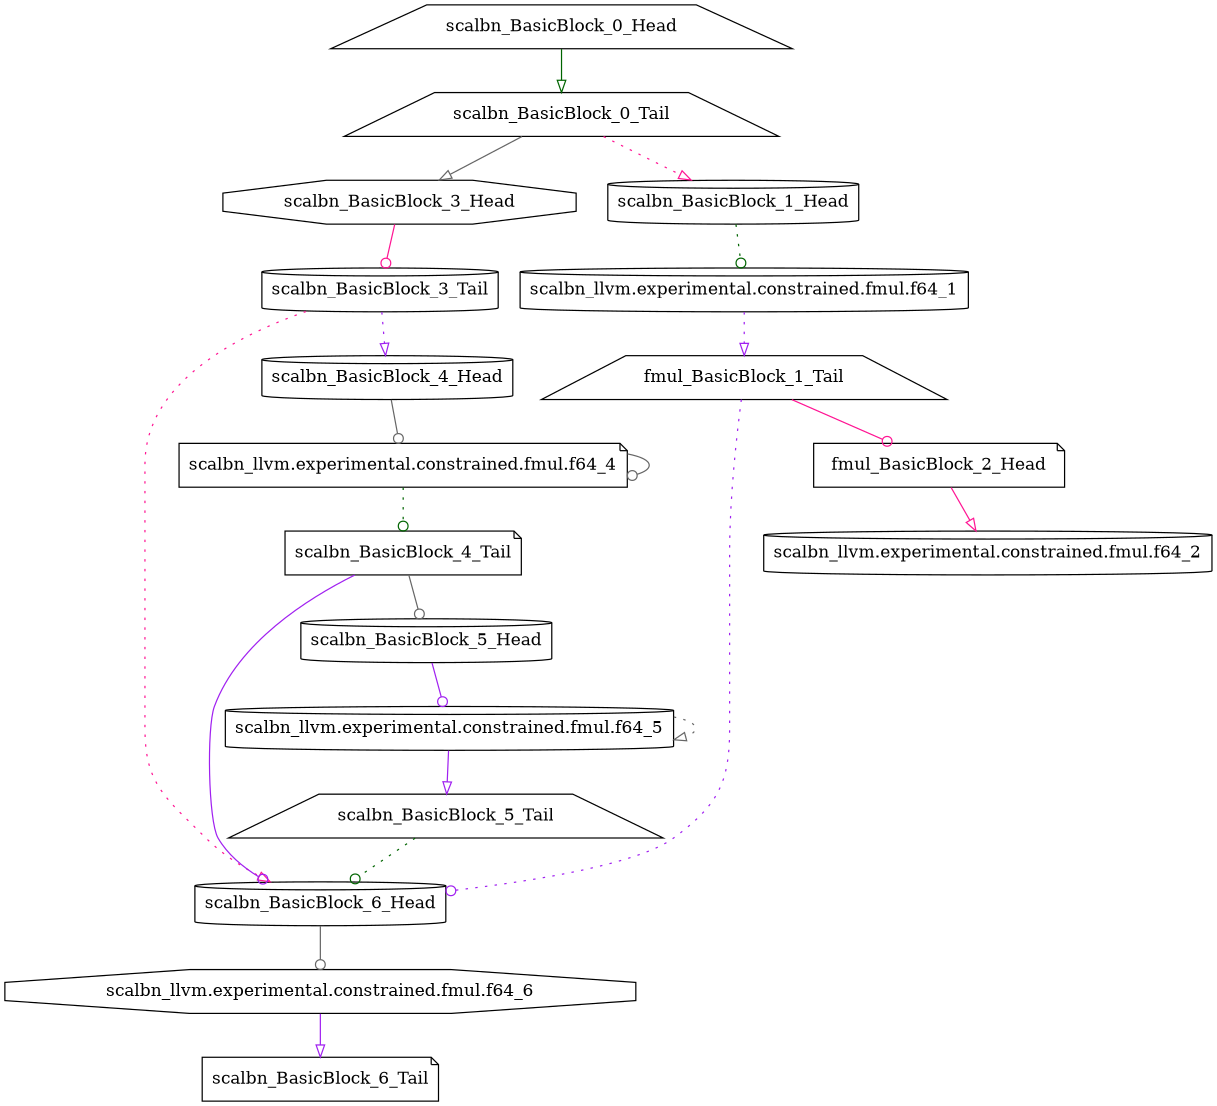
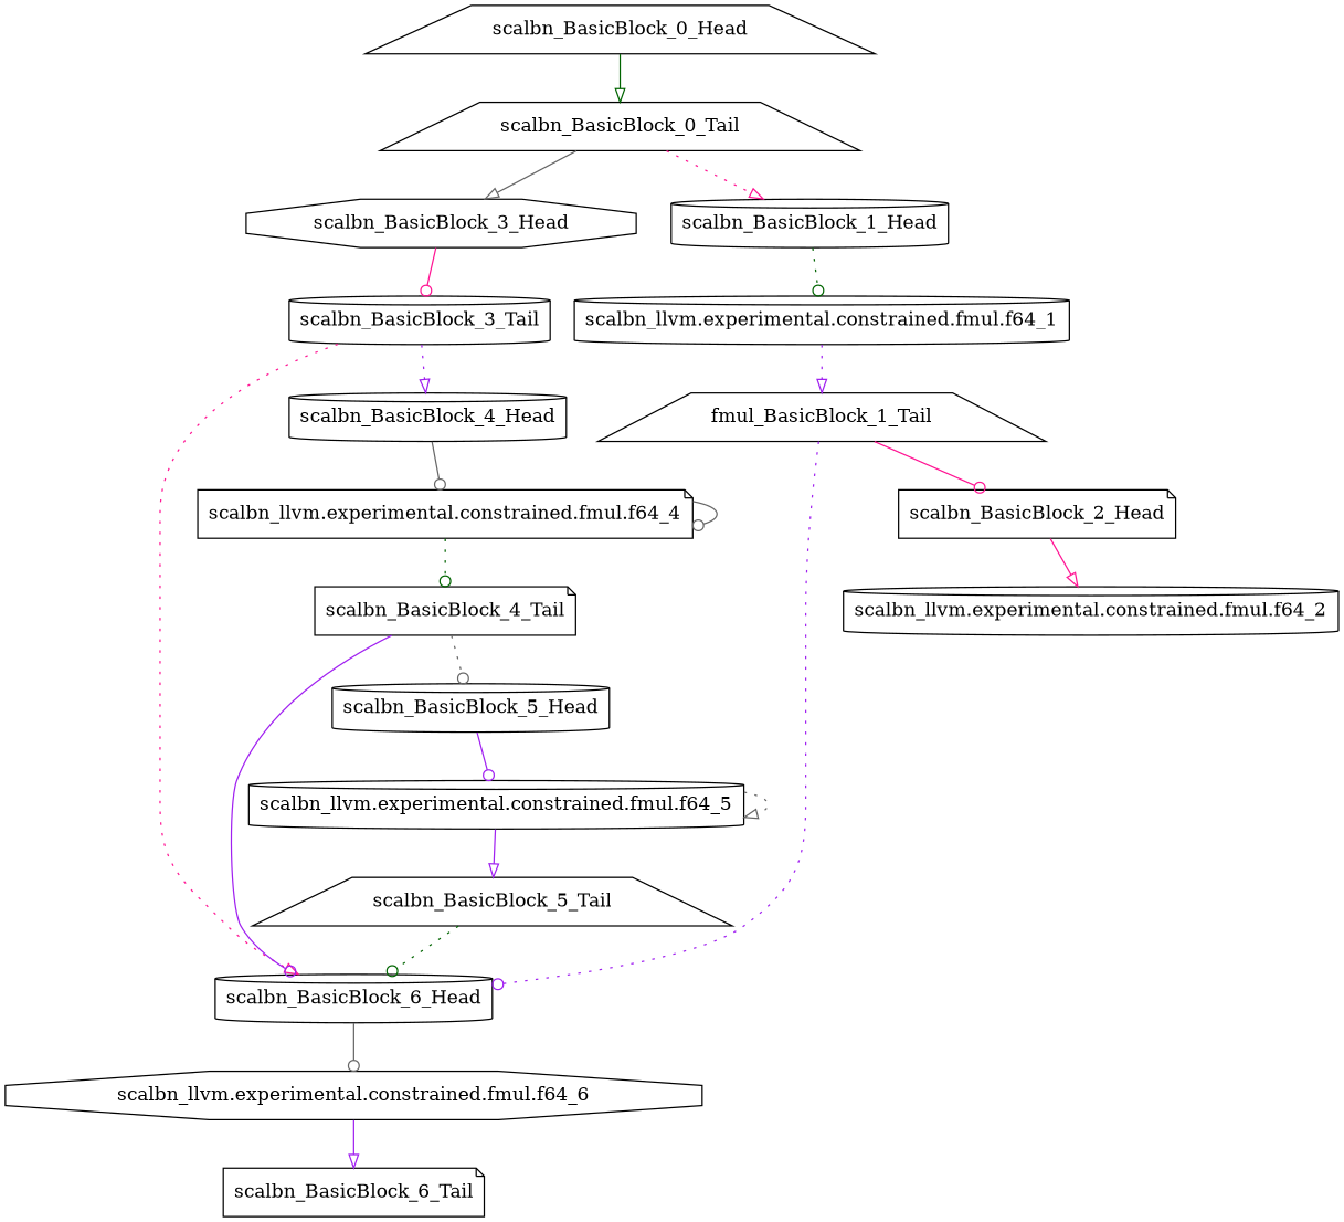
  digraph {
    node [shape=cylinder]
    edge [arrowhead=odot color=purple style=solid]
    scalbn_BasicBlock_0_Tail [shape=trapezium]
    scalbn_BasicBlock_3_Head [shape=octagon]
    scalbn_BasicBlock_1_Head
    scalbn_BasicBlock_3_Tail
    "scalbn_llvm.experimental.constrained.fmul.f64_1"
    scalbn_BasicBlock_6_Head
    scalbn_BasicBlock_4_Head
    n8 [label=fmul_BasicBlock_1_Tail shape=trapezium]
    "scalbn_llvm.experimental.constrained.fmul.f64_6" [shape=octagon]
    scalbn_BasicBlock_6_Tail [shape=note]
    scalbn_BasicBlock_0_Head [shape=trapezium]
    "scalbn_llvm.experimental.constrained.fmul.f64_4" [shape=note]
    scalbn_BasicBlock_4_Tail [shape=note]
-   scalbn_BasicBlock_2_Head [shape=note label=fmul_BasicBlock_2_Head]
+   scalbn_BasicBlock_2_Head [shape=note]
    "scalbn_llvm.experimental.constrained.fmul.f64_2"
    scalbn_BasicBlock_5_Head
    "scalbn_llvm.experimental.constrained.fmul.f64_5"
    scalbn_BasicBlock_5_Tail [shape=trapezium]
    scalbn_BasicBlock_0_Tail -> scalbn_BasicBlock_3_Head [arrowhead=onormal color=gray40]
    scalbn_BasicBlock_0_Tail -> scalbn_BasicBlock_1_Head [arrowhead=onormal color=deeppink style=dotted]
    scalbn_BasicBlock_3_Head -> scalbn_BasicBlock_3_Tail [color=deeppink]
    scalbn_BasicBlock_1_Head -> "scalbn_llvm.experimental.constrained.fmul.f64_1" [color=darkgreen style=dotted]
    scalbn_BasicBlock_3_Tail -> scalbn_BasicBlock_6_Head [arrowhead=onormal color=deeppink style=dotted]
    scalbn_BasicBlock_3_Tail -> scalbn_BasicBlock_4_Head [arrowhead=onormal style=dotted]
    "scalbn_llvm.experimental.constrained.fmul.f64_1" -> n8 [arrowhead=onormal style=dotted]
    scalbn_BasicBlock_6_Head -> "scalbn_llvm.experimental.constrained.fmul.f64_6" [color=gray40]
    scalbn_BasicBlock_4_Head -> "scalbn_llvm.experimental.constrained.fmul.f64_4" [color=gray40]
    n8 -> scalbn_BasicBlock_6_Head [style=dotted]
    n8 -> scalbn_BasicBlock_2_Head [color=deeppink]
    "scalbn_llvm.experimental.constrained.fmul.f64_6" -> scalbn_BasicBlock_6_Tail [arrowhead=onormal]
    scalbn_BasicBlock_0_Head -> scalbn_BasicBlock_0_Tail [arrowhead=onormal color=darkgreen]
    "scalbn_llvm.experimental.constrained.fmul.f64_4" -> "scalbn_llvm.experimental.constrained.fmul.f64_4" [color=gray40]
    "scalbn_llvm.experimental.constrained.fmul.f64_4" -> scalbn_BasicBlock_4_Tail [color=darkgreen style=dotted]
    scalbn_BasicBlock_4_Tail -> scalbn_BasicBlock_6_Head
-   scalbn_BasicBlock_4_Tail -> scalbn_BasicBlock_5_Head [color=gray40]
+   scalbn_BasicBlock_4_Tail -> scalbn_BasicBlock_5_Head [color=gray40 style=dotted]
    scalbn_BasicBlock_2_Head -> "scalbn_llvm.experimental.constrained.fmul.f64_2" [arrowhead=onormal color=deeppink]
    scalbn_BasicBlock_5_Head -> "scalbn_llvm.experimental.constrained.fmul.f64_5"
    "scalbn_llvm.experimental.constrained.fmul.f64_5" -> "scalbn_llvm.experimental.constrained.fmul.f64_5" [arrowhead=onormal color=gray40 style=dotted]
    "scalbn_llvm.experimental.constrained.fmul.f64_5" -> scalbn_BasicBlock_5_Tail [arrowhead=onormal]
    scalbn_BasicBlock_5_Tail -> scalbn_BasicBlock_6_Head [color=darkgreen style=dotted]
  }
